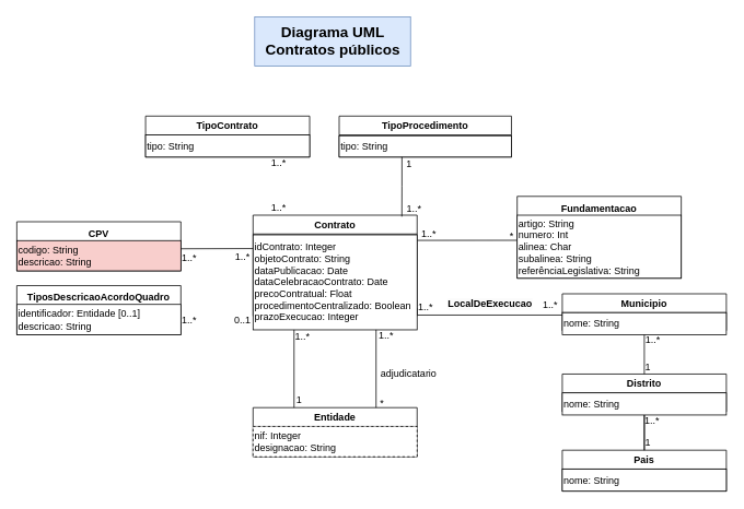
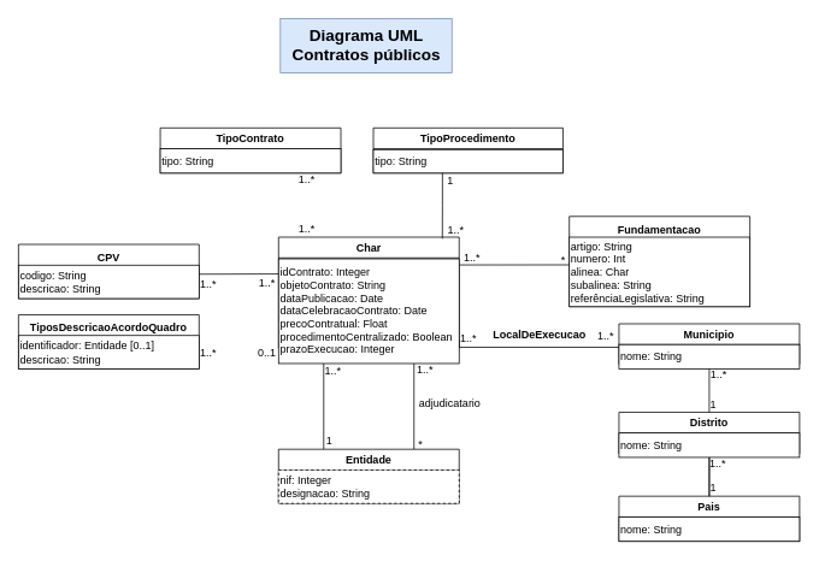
  <mxCell id="0" />
  <mxCell id="1" parent="0" />
  <mxCell id="2" style="edgeStyle=orthogonalEdgeStyle;rounded=0;orthogonalLoop=1;jettySize=auto;html=1;exitX=1;exitY=0.5;exitDx=0;exitDy=0;entryX=0;entryY=0.5;entryDx=0;entryDy=0;endArrow=none;endFill=0;" parent="1" target="8" edge="1"><mxGeometry relative="1" as="geometry"><mxPoint x="685" y="433" as="targetPoint" /><Array as="points"><mxPoint x="508" y="384" /><mxPoint x="704" y="384" /><mxPoint x="704" y="381" /></Array><mxPoint x="508" y="375.5" as="sourcePoint" /></mxGeometry></mxCell>
  <mxCell id="3" style="edgeStyle=none;html=1;exitX=1;exitY=0.25;exitDx=0;exitDy=0;endArrow=none;endFill=0;" edge="1" parent="1" source="4"><mxGeometry relative="1" as="geometry"><mxPoint x="630" y="292.667" as="targetPoint" /></mxGeometry></mxCell>
- <mxCell id="4" value="Contrato" style="swimlane;whiteSpace=wrap;html=1;align=center;" parent="1" vertex="1"><mxGeometry x="308" y="262" width="200" height="123" as="geometry"><mxRectangle x="290" y="50" width="90" height="30" as="alternateBounds" /></mxGeometry></mxCell>
+ <mxCell id="4" value="Char" style="swimlane;whiteSpace=wrap;html=1;align=center;" parent="1" vertex="1"><mxGeometry x="308" y="262" width="200" height="123" as="geometry"><mxRectangle x="290" y="50" width="90" height="30" as="alternateBounds" /></mxGeometry></mxCell>
  <mxCell id="5" value="&lt;div style=&quot;text-align: justify;&quot;&gt;idContrato: Integer&lt;/div&gt;&lt;div style=&quot;text-align: justify;&quot;&gt;objetoContrato:&amp;nbsp;String&lt;/div&gt;&lt;div style=&quot;text-align: justify;&quot;&gt;dataPublicacao: Date&lt;/div&gt;&lt;div style=&quot;text-align: justify;&quot;&gt;dataCelebracaoContrato: Date&lt;/div&gt;&lt;div style=&quot;text-align: justify;&quot;&gt;precoContratual: Float&lt;/div&gt;&lt;div style=&quot;text-align: justify;&quot;&gt;procedimentoCentralizado: Boolean&lt;span style=&quot;background-color: initial; color: rgba(0, 0, 0, 0); font-family: monospace; font-size: 0px; text-align: left; text-wrap-mode: nowrap;&quot;&gt;%3CmxGraphModel%3E%3Croot%3E%3CmxCell%20id%3D%220%22%2F%3E%3CmxCell%20id%3D%221%22%20parent%3D%220%22%2F%3E%3CmxCell%20id%3D%222%22%20value%3D%22Contrato%22%20style%3D%22swimlane%3BwhiteSpace%3Dwrap%3Bhtml%3D1%3B%22%20vertex%3D%221%22%20parent%3D%221%22%3E%3CmxGeometry%20x%3D%22290%22%20y%3D%2250%22%20width%3D%22200%22%20height%3D%22200%22%20as%3D%22geometry%22%3E%3CmxRectangle%20x%3D%22290%22%20y%3D%2250%22%20width%3D%2290%22%20height%3D%2230%22%20as%3D%22alternateBounds%22%2F%3E%3C%2FmxGeometry%3E%3C%2FmxCell%3E%3CmxCell%20id%3D%223%22%20value%3D%22%26lt%3Bdiv%20style%3D%26quot%3Btext-align%3A%20justify%3B%26quot%3B%26gt%3BidContrato%26lt%3B%2Fdiv%26gt%3B%26lt%3Bdiv%20style%3D%26quot%3Btext-align%3A%20justify%3B%26quot%3B%26gt%3BtipoContrato%26lt%3B%2Fdiv%26gt%3B%26lt%3Bdiv%20style%3D%26quot%3Btext-align%3A%20justify%3B%26quot%3B%26gt%3BdataPublicacao%26lt%3B%2Fdiv%26gt%3B%26lt%3Bdiv%20style%3D%26quot%3Btext-align%3A%20justify%3B%26quot%3B%26gt%3BprecoContratual%26lt%3B%2Fdiv%26gt%3B%26lt%3Bdiv%20style%3D%26quot%3Btext-align%3A%20justify%3B%26quot%3B%26gt%3Bcpv%26lt%3B%2Fdiv%26gt%3B%26lt%3Bdiv%20style%3D%26quot%3Btext-align%3A%20justify%3B%26quot%3B%26gt%3BprocedimentoCentralizado%26lt%3B%2Fdiv%26gt%3B%26lt%3Bdiv%20style%3D%26quot%3Btext-align%3A%20justify%3B%26quot%3B%26gt%3BdescrAcordoQuadro%26lt%3B%2Fdiv%26gt%3B%26lt%3Bdiv%20style%3D%26quot%3Btext-align%3A%20justify%3B%26quot%3B%26gt%3Bfundamentacao%26lt%3B%2Fdiv%26gt%3B%22%20style%3D%22whiteSpace%3Dwrap%3Bhtml%3D1%3Balign%3Dleft%3B%22%20vertex%3D%221%22%20parent%3D%222%22%3E%3CmxGeometry%20y%3D%2223%22%20width%3D%22200%22%20height%3D%22177%22%20as%3D%22geometry%22%2F%3E%3C%2FmxCell%3E%3C%2Froot%3E%3C%2FmxG&lt;/span&gt;&lt;/div&gt;&lt;div style=&quot;text-align: justify;&quot;&gt;&lt;span style=&quot;text-align: left;&quot;&gt;prazoExecucao:&amp;nbsp;&lt;/span&gt;&lt;span style=&quot;background-color: initial; text-align: left;&quot;&gt;Integer&lt;/span&gt;&lt;/div&gt;" style="whiteSpace=wrap;html=1;align=left;" parent="4" vertex="1"><mxGeometry y="24" width="200" height="116" as="geometry" /></mxCell>
  <mxCell id="6" value="Entidade" style="swimlane;whiteSpace=wrap;html=1;align=center;" parent="1" vertex="1"><mxGeometry x="308" y="497" width="200" height="60" as="geometry" /></mxCell>
  <mxCell id="7" value="nif: Integer&lt;div&gt;designacao: String&lt;/div&gt;" style="rounded=0;whiteSpace=wrap;html=1;align=left;dashed=1;" parent="6" vertex="1"><mxGeometry y="23" width="200" height="37" as="geometry" /></mxCell>
  <mxCell id="8" value="Municipio" style="swimlane;whiteSpace=wrap;html=1;" parent="1" vertex="1"><mxGeometry x="685" y="358" width="200" height="45" as="geometry" /></mxCell>
  <mxCell id="9" value="&lt;div&gt;nome: String&lt;/div&gt;" style="rounded=0;whiteSpace=wrap;html=1;align=left;" parent="8" vertex="1"><mxGeometry y="23" width="200" height="27" as="geometry" /></mxCell>
  <mxCell id="10" style="edgeStyle=orthogonalEdgeStyle;rounded=0;orthogonalLoop=1;jettySize=auto;html=1;exitX=0.25;exitY=1;exitDx=0;exitDy=0;entryX=0.25;entryY=0;entryDx=0;entryDy=0;endArrow=none;endFill=0;" parent="1" source="5" target="6" edge="1"><mxGeometry relative="1" as="geometry" /></mxCell>
  <mxCell id="11" style="edgeStyle=orthogonalEdgeStyle;rounded=0;orthogonalLoop=1;jettySize=auto;html=1;exitX=0.75;exitY=1;exitDx=0;exitDy=0;entryX=0.75;entryY=0;entryDx=0;entryDy=0;endArrow=none;endFill=0;" parent="1" source="5" target="6" edge="1"><mxGeometry relative="1" as="geometry" /></mxCell>
- <mxCell id="12" value="adjudicatario" style="text;html=1;align=center;verticalAlign=middle;whiteSpace=wrap;rounded=0;" parent="1" vertex="1"><mxGeometry x="468" y="441" width="60" height="30" as="geometry" /></mxCell>
+ <mxCell id="12" value="adjudicatario" style="text;html=1;align=center;verticalAlign=middle;whiteSpace=wrap;rounded=0;" parent="1" vertex="1"><mxGeometry x="468" y="431" width="60" height="30" as="geometry" /></mxCell>
  <mxCell id="13" value="TipoProcedimento" style="swimlane;whiteSpace=wrap;html=1;" parent="1" vertex="1"><mxGeometry x="413" y="141" width="210" height="50" as="geometry" /></mxCell>
  <mxCell id="14" value="tipo:&amp;nbsp;String" style="whiteSpace=wrap;html=1;align=left;" parent="13" vertex="1"><mxGeometry y="24" width="210" height="26" as="geometry" /></mxCell>
  <mxCell id="15" value="TipoContrato" style="swimlane;whiteSpace=wrap;html=1;" parent="1" vertex="1"><mxGeometry x="177" y="141" width="200" height="50" as="geometry"><mxRectangle x="290" y="50" width="90" height="30" as="alternateBounds" /></mxGeometry></mxCell>
  <mxCell id="16" value="tipo:&amp;nbsp;String" style="whiteSpace=wrap;html=1;align=left;" parent="15" vertex="1"><mxGeometry y="23" width="200" height="27" as="geometry" /></mxCell>
  <mxCell id="17" value="CPV" style="swimlane;whiteSpace=wrap;html=1;startSize=30;" parent="1" vertex="1"><mxGeometry x="20" y="270" width="200" height="60" as="geometry" /></mxCell>
- <mxCell id="18" value="codigo: String&lt;div&gt;descricao: String&lt;/div&gt;" style="whiteSpace=wrap;html=1;align=left;fillColor=#f8cecc;" parent="17" vertex="1"><mxGeometry y="23" width="200" height="37" as="geometry" /></mxCell>
+ <mxCell id="18" value="codigo: String&lt;div&gt;descricao: String&lt;/div&gt;" style="whiteSpace=wrap;html=1;align=left;" parent="17" vertex="1"><mxGeometry y="23" width="200" height="37" as="geometry" /></mxCell>
  <mxCell id="19" value="TiposDescricaoAcordoQuadro" style="swimlane;whiteSpace=wrap;html=1;startSize=30;align=center;" parent="1" vertex="1"><mxGeometry x="20" y="348" width="200" height="60" as="geometry" /></mxCell>
  <mxCell id="20" value="identificador: Entidade&lt;span style=&quot;text-align: justify;&quot;&gt;&amp;nbsp;[0..1]&lt;/span&gt;&lt;br&gt;descricao:&amp;nbsp;String" style="whiteSpace=wrap;html=1;align=left;" parent="19" vertex="1"><mxGeometry y="23" width="200" height="37" as="geometry" /></mxCell>
  <mxCell id="21" value="1..*" style="text;html=1;align=center;verticalAlign=middle;resizable=0;points=[];autosize=1;strokeColor=none;fillColor=none;" parent="1" vertex="1"><mxGeometry x="348" y="396" width="40" height="30" as="geometry" /></mxCell>
  <mxCell id="22" value="1..*" style="text;html=1;align=center;verticalAlign=middle;resizable=0;points=[];autosize=1;strokeColor=none;fillColor=none;" parent="1" vertex="1"><mxGeometry x="450" y="394" width="40" height="30" as="geometry" /></mxCell>
  <mxCell id="23" value="1" style="text;html=1;align=center;verticalAlign=middle;resizable=0;points=[];autosize=1;strokeColor=none;fillColor=none;" parent="1" vertex="1"><mxGeometry x="349" y="473" width="30" height="30" as="geometry" /></mxCell>
  <mxCell id="24" value="*" style="text;html=1;align=center;verticalAlign=middle;resizable=0;points=[];autosize=1;strokeColor=none;fillColor=none;" parent="1" vertex="1"><mxGeometry x="450" y="477" width="30" height="30" as="geometry" /></mxCell>
  <mxCell id="25" value="1" style="text;html=1;align=center;verticalAlign=middle;resizable=0;points=[];autosize=1;strokeColor=none;fillColor=none;" parent="1" vertex="1"><mxGeometry x="483" y="185" width="30" height="30" as="geometry" /></mxCell>
  <mxCell id="26" value="1..*" style="text;html=1;align=center;verticalAlign=middle;resizable=0;points=[];autosize=1;strokeColor=none;fillColor=none;" parent="1" vertex="1"><mxGeometry x="484" y="239" width="40" height="30" as="geometry" /></mxCell>
  <mxCell id="27" value="1..*" style="text;html=1;align=center;verticalAlign=middle;resizable=0;points=[];autosize=1;strokeColor=none;fillColor=none;" parent="1" vertex="1"><mxGeometry x="319" y="238" width="40" height="30" as="geometry" /></mxCell>
  <mxCell id="28" value="&lt;font color=&quot;#000000&quot;&gt;Diagrama UML&lt;/font&gt;&lt;div style=&quot;font-size: 18px;&quot;&gt;&lt;font color=&quot;#000000&quot;&gt;Contratos públicos&lt;/font&gt;&lt;/div&gt;" style="text;html=1;align=center;verticalAlign=middle;resizable=0;points=[];autosize=1;strokeColor=#6c8ebf;fillColor=#dae8fc;fontStyle=1;fontSize=18;" parent="1" vertex="1"><mxGeometry x="310" y="20" width="190" height="60" as="geometry" /></mxCell>
  <mxCell id="29" value="" style="edgeStyle=orthogonalEdgeStyle;rounded=0;orthogonalLoop=1;jettySize=auto;html=1;" parent="1" source="30" target="33" edge="1"><mxGeometry relative="1" as="geometry" /></mxCell>
  <mxCell id="30" value="Distrito" style="swimlane;whiteSpace=wrap;html=1;" parent="1" vertex="1"><mxGeometry x="685" y="456" width="200" height="46" as="geometry" /></mxCell>
  <mxCell id="31" value="&lt;div&gt;nome: String&lt;/div&gt;" style="rounded=0;whiteSpace=wrap;html=1;align=left;" parent="30" vertex="1"><mxGeometry y="23" width="200" height="27" as="geometry" /></mxCell>
  <mxCell id="32" value="Pais" style="swimlane;whiteSpace=wrap;html=1;" parent="1" vertex="1"><mxGeometry x="685" y="549" width="200" height="50" as="geometry" /></mxCell>
  <mxCell id="33" value="&lt;div&gt;nome: String&lt;/div&gt;" style="rounded=0;whiteSpace=wrap;html=1;align=left;" parent="32" vertex="1"><mxGeometry y="23" width="200" height="27" as="geometry" /></mxCell>
  <mxCell id="34" style="edgeStyle=orthogonalEdgeStyle;rounded=0;orthogonalLoop=1;jettySize=auto;html=1;exitX=0.5;exitY=1;exitDx=0;exitDy=0;entryX=0.5;entryY=0;entryDx=0;entryDy=0;endArrow=none;endFill=0;" parent="1" source="9" target="30" edge="1"><mxGeometry relative="1" as="geometry" /></mxCell>
  <mxCell id="35" style="edgeStyle=orthogonalEdgeStyle;rounded=0;orthogonalLoop=1;jettySize=auto;html=1;exitX=0.5;exitY=1;exitDx=0;exitDy=0;entryX=0.5;entryY=0;entryDx=0;entryDy=0;endArrow=none;endFill=0;" parent="1" source="31" target="32" edge="1"><mxGeometry relative="1" as="geometry" /></mxCell>
  <mxCell id="36" value="&lt;span style=&quot;color: rgb(0, 0, 0); font-family: Helvetica; font-size: 12px; font-style: normal; font-variant-ligatures: normal; font-variant-caps: normal; font-weight: 700; letter-spacing: normal; orphans: 2; text-align: center; text-indent: 0px; text-transform: none; widows: 2; word-spacing: 0px; -webkit-text-stroke-width: 0px; white-space: normal; background-color: rgb(251, 251, 251); text-decoration-thickness: initial; text-decoration-style: initial; text-decoration-color: initial; display: inline !important; float: none;&quot;&gt;LocalDeExecucao&lt;/span&gt;" style="text;whiteSpace=wrap;html=1;" parent="1" vertex="1"><mxGeometry x="544" y="357" width="107" height="26" as="geometry" /></mxCell>
  <mxCell id="37" value="1..*" style="text;html=1;align=center;verticalAlign=middle;resizable=0;points=[];autosize=1;strokeColor=none;fillColor=none;" parent="1" vertex="1"><mxGeometry x="319" y="184" width="40" height="30" as="geometry" /></mxCell>
  <mxCell id="38" style="edgeStyle=orthogonalEdgeStyle;rounded=0;orthogonalLoop=1;jettySize=auto;html=1;exitX=0.25;exitY=1;exitDx=0;exitDy=0;entryX=0.687;entryY=0.012;entryDx=0;entryDy=0;entryPerimeter=0;endArrow=none;endFill=0;" parent="1" edge="1"><mxGeometry relative="1" as="geometry"><mxPoint x="489.5" y="191" as="sourcePoint" /><mxPoint x="489.4" y="263.716" as="targetPoint" /><Array as="points"><mxPoint x="489" y="227" /></Array></mxGeometry></mxCell>
  <mxCell id="39" value="1..*" style="text;html=1;align=center;verticalAlign=middle;resizable=0;points=[];autosize=1;strokeColor=none;fillColor=none;" parent="1" vertex="1"><mxGeometry x="275" y="298" width="40" height="30" as="geometry" /></mxCell>
  <mxCell id="40" value="1..*" style="text;html=1;align=center;verticalAlign=middle;resizable=0;points=[];autosize=1;strokeColor=none;fillColor=none;" parent="1" vertex="1"><mxGeometry x="210" y="299" width="40" height="30" as="geometry" /></mxCell>
  <mxCell id="41" value="1..*" style="text;html=1;align=center;verticalAlign=middle;resizable=0;points=[];autosize=1;strokeColor=none;fillColor=none;" parent="1" vertex="1"><mxGeometry x="210" y="375" width="40" height="30" as="geometry" /></mxCell>
  <mxCell id="42" value="0..1" style="text;html=1;align=center;verticalAlign=middle;resizable=0;points=[];autosize=1;strokeColor=none;fillColor=none;" parent="1" vertex="1"><mxGeometry x="275" y="375" width="40" height="30" as="geometry" /></mxCell>
  <mxCell id="43" value="1" style="text;html=1;align=center;verticalAlign=middle;resizable=0;points=[];autosize=1;strokeColor=none;fillColor=none;" parent="1" vertex="1"><mxGeometry x="774" y="433" width="30" height="30" as="geometry" /></mxCell>
  <mxCell id="44" value="1" style="text;html=1;align=center;verticalAlign=middle;resizable=0;points=[];autosize=1;strokeColor=none;fillColor=none;" parent="1" vertex="1"><mxGeometry x="774" y="525" width="30" height="30" as="geometry" /></mxCell>
  <mxCell id="45" value="1..*" style="text;html=1;align=center;verticalAlign=middle;resizable=0;points=[];autosize=1;strokeColor=none;fillColor=none;" parent="1" vertex="1"><mxGeometry x="775" y="399" width="40" height="30" as="geometry" /></mxCell>
  <mxCell id="46" value="1..*" style="text;html=1;align=center;verticalAlign=middle;resizable=0;points=[];autosize=1;strokeColor=none;fillColor=none;" parent="1" vertex="1"><mxGeometry x="774" y="498" width="40" height="30" as="geometry" /></mxCell>
  <mxCell id="47" value="1..*" style="text;html=1;align=center;verticalAlign=middle;resizable=0;points=[];autosize=1;strokeColor=none;fillColor=none;" parent="1" vertex="1"><mxGeometry x="650" y="357" width="40" height="30" as="geometry" /></mxCell>
  <mxCell id="48" value="1..*" style="text;html=1;align=center;verticalAlign=middle;resizable=0;points=[];autosize=1;strokeColor=none;fillColor=none;" parent="1" vertex="1"><mxGeometry x="498" y="358.5" width="40" height="30" as="geometry" /></mxCell>
  <mxCell id="49" value="Fundamentacao" style="swimlane;whiteSpace=wrap;html=1;startSize=30;align=center;" parent="1" vertex="1"><mxGeometry x="630" y="239" width="200" height="100" as="geometry" /></mxCell>
  <mxCell id="50" value="artigo: String&lt;div&gt;numero: Int&lt;br&gt;&lt;div&gt;alinea: Char&lt;/div&gt;&lt;div&gt;subalinea: String&lt;/div&gt;&lt;div&gt;referênciaLegislativa: String&lt;/div&gt;&lt;/div&gt;" style="whiteSpace=wrap;html=1;align=left;" parent="49" vertex="1"><mxGeometry y="23" width="200" height="77" as="geometry" /></mxCell>
  <mxCell id="51" value="1..*" style="text;html=1;align=center;verticalAlign=middle;resizable=0;points=[];autosize=1;strokeColor=none;fillColor=none;" parent="1" vertex="1"><mxGeometry x="502" y="270" width="40" height="30" as="geometry" /></mxCell>
  <mxCell id="52" value="*" style="text;html=1;align=center;verticalAlign=middle;resizable=0;points=[];autosize=1;strokeColor=none;fillColor=none;" parent="1" vertex="1"><mxGeometry x="607.5" y="273" width="30" height="30" as="geometry" /></mxCell>
  <mxCell id="53" style="edgeStyle=none;html=1;exitX=1;exitY=0;exitDx=0;exitDy=0;entryX=0;entryY=0.25;entryDx=0;entryDy=0;endArrow=none;endFill=0;" edge="1" parent="1"><mxGeometry relative="1" as="geometry"><mxPoint x="220" y="303" as="sourcePoint" /><mxPoint x="308" y="302.75" as="targetPoint" /></mxGeometry></mxCell>
